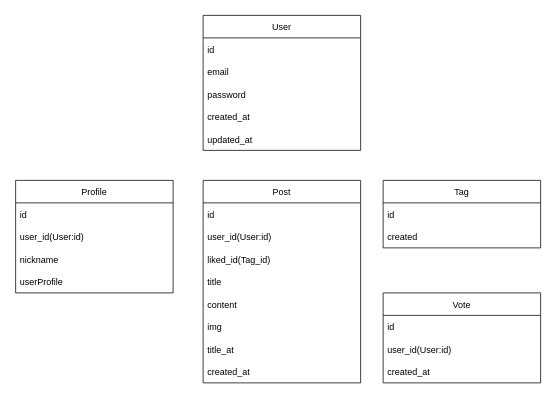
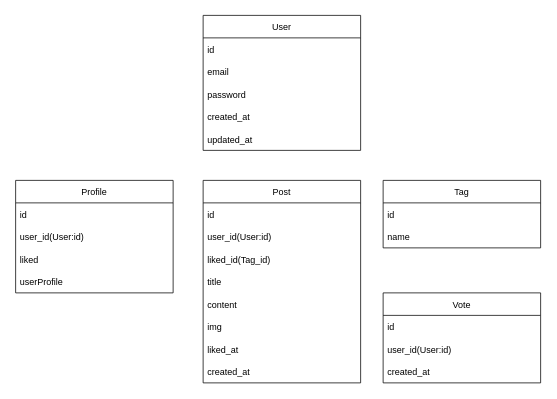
  <mxCell id="0" />
  <mxCell id="1" parent="0" />
  <mxCell id="2" value="User" style="swimlane;fontStyle=0;childLayout=stackLayout;horizontal=1;startSize=30;horizontalStack=0;resizeParent=1;resizeParentMax=0;resizeLast=0;collapsible=1;marginBottom=0;" parent="1" vertex="1"><mxGeometry x="270" y="20" width="210" height="180" as="geometry"><mxRectangle x="190" y="400" width="60" height="30" as="alternateBounds" /></mxGeometry></mxCell>
  <mxCell id="3" value="id" style="text;strokeColor=none;fillColor=none;align=left;verticalAlign=middle;spacingLeft=4;spacingRight=4;overflow=hidden;points=[[0,0.5],[1,0.5]];portConstraint=eastwest;rotatable=0;" parent="2" vertex="1"><mxGeometry y="30" width="210" height="30" as="geometry" /></mxCell>
  <mxCell id="4" value="email" style="text;strokeColor=none;fillColor=none;align=left;verticalAlign=middle;spacingLeft=4;spacingRight=4;overflow=hidden;points=[[0,0.5],[1,0.5]];portConstraint=eastwest;rotatable=0;" parent="2" vertex="1"><mxGeometry y="60" width="210" height="30" as="geometry" /></mxCell>
  <mxCell id="5" value="password" style="text;strokeColor=none;fillColor=none;align=left;verticalAlign=middle;spacingLeft=4;spacingRight=4;overflow=hidden;points=[[0,0.5],[1,0.5]];portConstraint=eastwest;rotatable=0;" parent="2" vertex="1"><mxGeometry y="90" width="210" height="30" as="geometry" /></mxCell>
  <mxCell id="6" value="created_at" style="text;strokeColor=none;fillColor=none;align=left;verticalAlign=middle;spacingLeft=4;spacingRight=4;overflow=hidden;points=[[0,0.5],[1,0.5]];portConstraint=eastwest;rotatable=0;" parent="2" vertex="1"><mxGeometry y="120" width="210" height="30" as="geometry" /></mxCell>
  <mxCell id="7" value="updated_at" style="text;strokeColor=none;fillColor=none;align=left;verticalAlign=middle;spacingLeft=4;spacingRight=4;overflow=hidden;points=[[0,0.5],[1,0.5]];portConstraint=eastwest;rotatable=0;" parent="2" vertex="1"><mxGeometry y="150" width="210" height="30" as="geometry" /></mxCell>
  <mxCell id="8" value="Profile" style="swimlane;fontStyle=0;childLayout=stackLayout;horizontal=1;startSize=30;horizontalStack=0;resizeParent=1;resizeParentMax=0;resizeLast=0;collapsible=1;marginBottom=0;" parent="1" vertex="1"><mxGeometry x="20" y="240" width="210" height="150" as="geometry" /></mxCell>
  <mxCell id="9" value="id" style="text;strokeColor=none;fillColor=none;align=left;verticalAlign=middle;spacingLeft=4;spacingRight=4;overflow=hidden;points=[[0,0.5],[1,0.5]];portConstraint=eastwest;rotatable=0;" parent="8" vertex="1"><mxGeometry y="30" width="210" height="30" as="geometry" /></mxCell>
  <mxCell id="10" value="user_id(User:id)" style="text;strokeColor=none;fillColor=none;align=left;verticalAlign=middle;spacingLeft=4;spacingRight=4;overflow=hidden;points=[[0,0.5],[1,0.5]];portConstraint=eastwest;rotatable=0;" parent="8" vertex="1"><mxGeometry y="60" width="210" height="30" as="geometry" /></mxCell>
- <mxCell id="11" value="nickname" style="text;strokeColor=none;fillColor=none;align=left;verticalAlign=middle;spacingLeft=4;spacingRight=4;overflow=hidden;points=[[0,0.5],[1,0.5]];portConstraint=eastwest;rotatable=0;" parent="8" vertex="1"><mxGeometry y="90" width="210" height="30" as="geometry" /></mxCell>
+ <mxCell id="11" value="liked" style="text;strokeColor=none;fillColor=none;align=left;verticalAlign=middle;spacingLeft=4;spacingRight=4;overflow=hidden;points=[[0,0.5],[1,0.5]];portConstraint=eastwest;rotatable=0;" parent="8" vertex="1"><mxGeometry y="90" width="210" height="30" as="geometry" /></mxCell>
  <mxCell id="12" value="userProfile" style="text;strokeColor=none;fillColor=none;align=left;verticalAlign=middle;spacingLeft=4;spacingRight=4;overflow=hidden;points=[[0,0.5],[1,0.5]];portConstraint=eastwest;rotatable=0;" parent="8" vertex="1"><mxGeometry y="120" width="210" height="30" as="geometry" /></mxCell>
  <mxCell id="13" value="Post" style="swimlane;fontStyle=0;childLayout=stackLayout;horizontal=1;startSize=30;horizontalStack=0;resizeParent=1;resizeParentMax=0;resizeLast=0;collapsible=1;marginBottom=0;" parent="1" vertex="1"><mxGeometry x="270" y="240" width="210" height="270" as="geometry"><mxRectangle x="190" y="400" width="60" height="30" as="alternateBounds" /></mxGeometry></mxCell>
  <mxCell id="14" value="id" style="text;strokeColor=none;fillColor=none;align=left;verticalAlign=middle;spacingLeft=4;spacingRight=4;overflow=hidden;points=[[0,0.5],[1,0.5]];portConstraint=eastwest;rotatable=0;" parent="13" vertex="1"><mxGeometry y="30" width="210" height="30" as="geometry" /></mxCell>
  <mxCell id="15" value="user_id(User:id)" style="text;strokeColor=none;fillColor=none;align=left;verticalAlign=middle;spacingLeft=4;spacingRight=4;overflow=hidden;points=[[0,0.5],[1,0.5]];portConstraint=eastwest;rotatable=0;" parent="13" vertex="1"><mxGeometry y="60" width="210" height="30" as="geometry" /></mxCell>
  <mxCell id="16" value="liked_id(Tag_id)" style="text;strokeColor=none;fillColor=none;align=left;verticalAlign=middle;spacingLeft=4;spacingRight=4;overflow=hidden;points=[[0,0.5],[1,0.5]];portConstraint=eastwest;rotatable=0;" parent="13" vertex="1"><mxGeometry y="90" width="210" height="30" as="geometry" /></mxCell>
  <mxCell id="17" value="title" style="text;strokeColor=none;fillColor=none;align=left;verticalAlign=middle;spacingLeft=4;spacingRight=4;overflow=hidden;points=[[0,0.5],[1,0.5]];portConstraint=eastwest;rotatable=0;" parent="13" vertex="1"><mxGeometry y="120" width="210" height="30" as="geometry" /></mxCell>
  <mxCell id="18" value="content" style="text;strokeColor=none;fillColor=none;align=left;verticalAlign=middle;spacingLeft=4;spacingRight=4;overflow=hidden;points=[[0,0.5],[1,0.5]];portConstraint=eastwest;rotatable=0;" parent="13" vertex="1"><mxGeometry y="150" width="210" height="30" as="geometry" /></mxCell>
  <mxCell id="19" value="img" style="text;strokeColor=none;fillColor=none;align=left;verticalAlign=middle;spacingLeft=4;spacingRight=4;overflow=hidden;points=[[0,0.5],[1,0.5]];portConstraint=eastwest;rotatable=0;" parent="13" vertex="1"><mxGeometry y="180" width="210" height="30" as="geometry" /></mxCell>
- <mxCell id="20" value="title_at" style="text;strokeColor=none;fillColor=none;align=left;verticalAlign=middle;spacingLeft=4;spacingRight=4;overflow=hidden;points=[[0,0.5],[1,0.5]];portConstraint=eastwest;rotatable=0;" parent="13" vertex="1"><mxGeometry y="210" width="210" height="30" as="geometry" /></mxCell>
+ <mxCell id="20" value="liked_at" style="text;strokeColor=none;fillColor=none;align=left;verticalAlign=middle;spacingLeft=4;spacingRight=4;overflow=hidden;points=[[0,0.5],[1,0.5]];portConstraint=eastwest;rotatable=0;" parent="13" vertex="1"><mxGeometry y="210" width="210" height="30" as="geometry" /></mxCell>
  <mxCell id="21" value="created_at" style="text;strokeColor=none;fillColor=none;align=left;verticalAlign=middle;spacingLeft=4;spacingRight=4;overflow=hidden;points=[[0,0.5],[1,0.5]];portConstraint=eastwest;rotatable=0;" parent="13" vertex="1"><mxGeometry y="240" width="210" height="30" as="geometry" /></mxCell>
  <mxCell id="22" value="Vote" style="swimlane;fontStyle=0;childLayout=stackLayout;horizontal=1;startSize=30;horizontalStack=0;resizeParent=1;resizeParentMax=0;resizeLast=0;collapsible=1;marginBottom=0;" parent="1" vertex="1"><mxGeometry x="510" y="390" width="210" height="120" as="geometry"><mxRectangle x="190" y="400" width="60" height="30" as="alternateBounds" /></mxGeometry></mxCell>
  <mxCell id="23" value="id" style="text;strokeColor=none;fillColor=none;align=left;verticalAlign=middle;spacingLeft=4;spacingRight=4;overflow=hidden;points=[[0,0.5],[1,0.5]];portConstraint=eastwest;rotatable=0;" parent="22" vertex="1"><mxGeometry y="30" width="210" height="30" as="geometry" /></mxCell>
  <mxCell id="24" value="user_id(User:id)" style="text;strokeColor=none;fillColor=none;align=left;verticalAlign=middle;spacingLeft=4;spacingRight=4;overflow=hidden;points=[[0,0.5],[1,0.5]];portConstraint=eastwest;rotatable=0;" parent="22" vertex="1"><mxGeometry y="60" width="210" height="30" as="geometry" /></mxCell>
  <mxCell id="25" value="created_at" style="text;strokeColor=none;fillColor=none;align=left;verticalAlign=middle;spacingLeft=4;spacingRight=4;overflow=hidden;points=[[0,0.5],[1,0.5]];portConstraint=eastwest;rotatable=0;" parent="22" vertex="1"><mxGeometry y="90" width="210" height="30" as="geometry" /></mxCell>
  <mxCell id="26" value="Tag" style="swimlane;fontStyle=0;childLayout=stackLayout;horizontal=1;startSize=30;horizontalStack=0;resizeParent=1;resizeParentMax=0;resizeLast=0;collapsible=1;marginBottom=0;" parent="1" vertex="1"><mxGeometry x="510" y="240" width="210" height="90" as="geometry"><mxRectangle x="190" y="400" width="60" height="30" as="alternateBounds" /></mxGeometry></mxCell>
  <mxCell id="27" value="id" style="text;strokeColor=none;fillColor=none;align=left;verticalAlign=middle;spacingLeft=4;spacingRight=4;overflow=hidden;points=[[0,0.5],[1,0.5]];portConstraint=eastwest;rotatable=0;" parent="26" vertex="1"><mxGeometry y="30" width="210" height="30" as="geometry" /></mxCell>
- <mxCell id="28" value="created" style="text;strokeColor=none;fillColor=none;align=left;verticalAlign=middle;spacingLeft=4;spacingRight=4;overflow=hidden;points=[[0,0.5],[1,0.5]];portConstraint=eastwest;rotatable=0;" parent="26" vertex="1"><mxGeometry y="60" width="210" height="30" as="geometry" /></mxCell>
+ <mxCell id="28" value="name" style="text;strokeColor=none;fillColor=none;align=left;verticalAlign=middle;spacingLeft=4;spacingRight=4;overflow=hidden;points=[[0,0.5],[1,0.5]];portConstraint=eastwest;rotatable=0;" parent="26" vertex="1"><mxGeometry y="60" width="210" height="30" as="geometry" /></mxCell>
